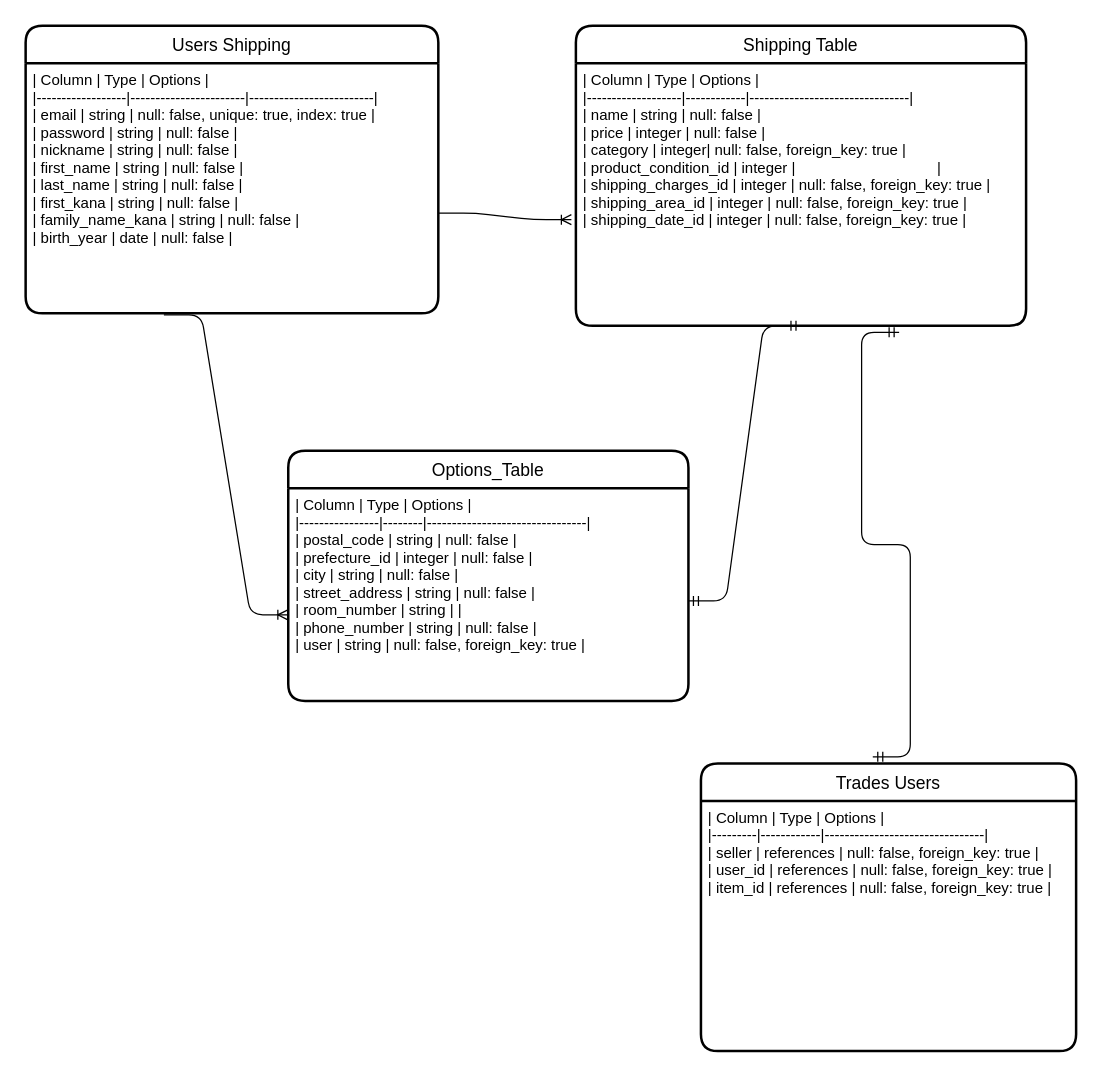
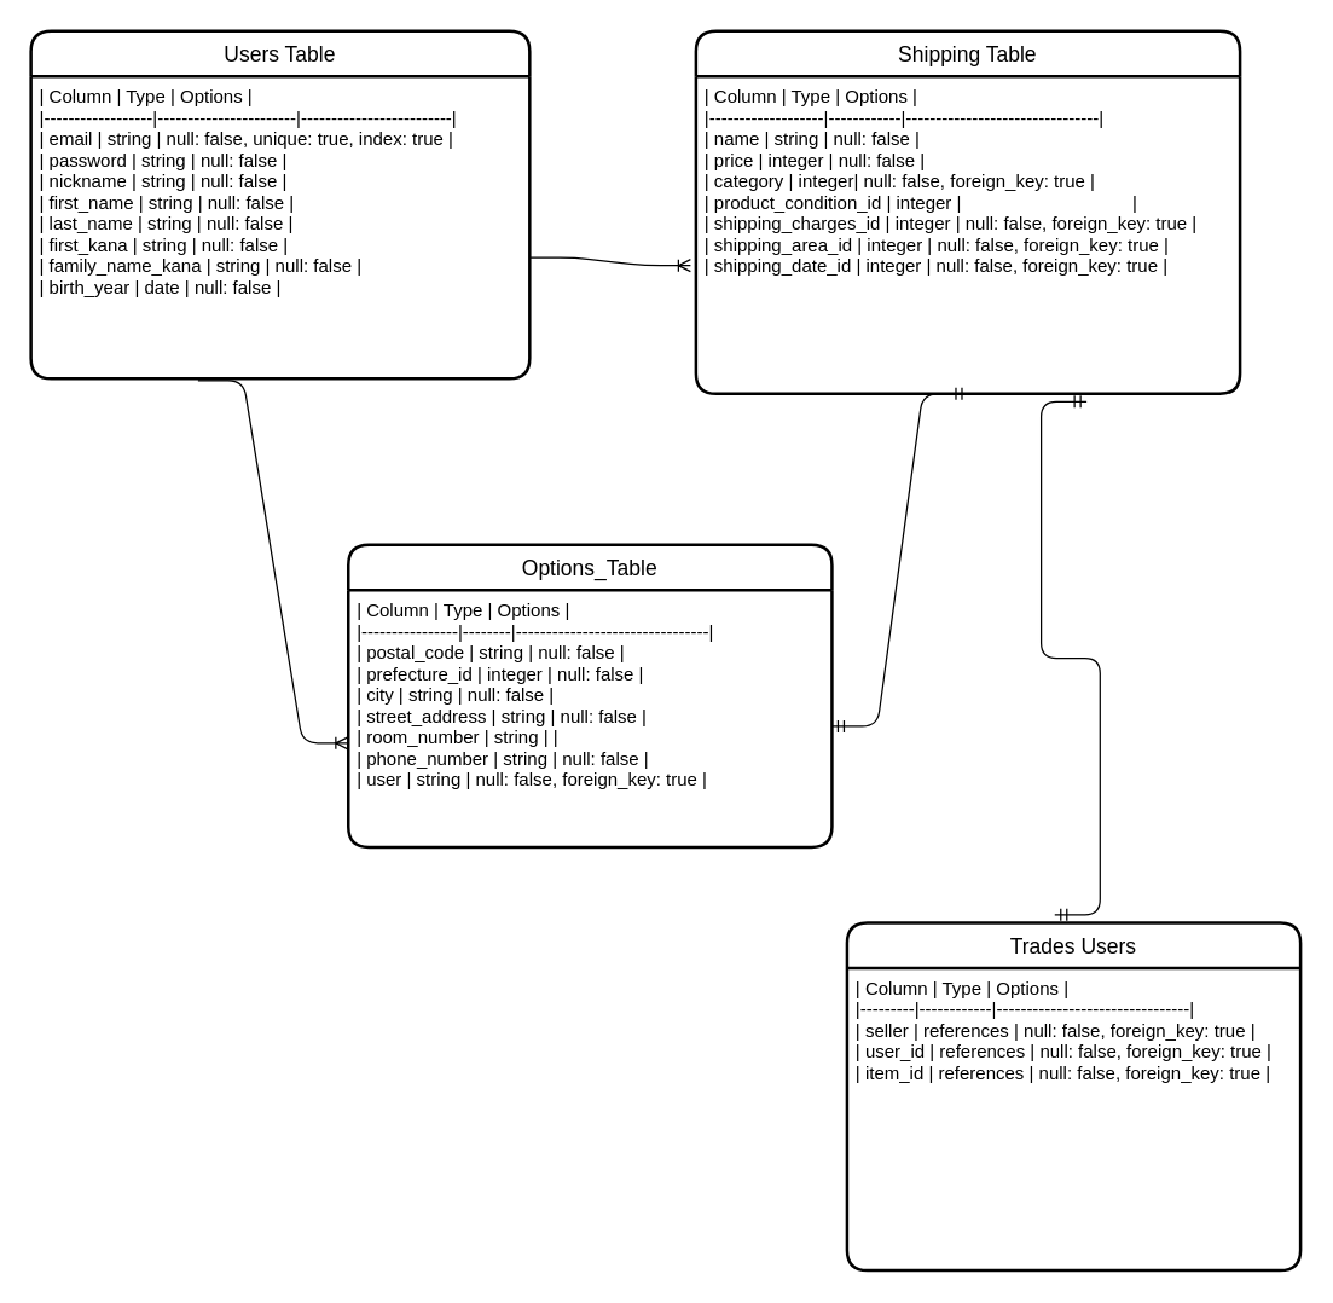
  <mxCell id="0" />
  <mxCell id="1" parent="0" />
- <mxCell id="2" value="Users Shipping" style="swimlane;childLayout=stackLayout;horizontal=1;startSize=30;horizontalStack=0;rounded=1;fontSize=14;fontStyle=0;strokeWidth=2;resizeParent=0;resizeLast=1;shadow=0;dashed=0;align=center;" vertex="1" parent="1"><mxGeometry y="20" width="330" height="230" as="geometry" x="20" /></mxCell>
+ <mxCell id="2" value="Users Table" style="swimlane;childLayout=stackLayout;horizontal=1;startSize=30;horizontalStack=0;rounded=1;fontSize=14;fontStyle=0;strokeWidth=2;resizeParent=0;resizeLast=1;shadow=0;dashed=0;align=center;" vertex="1" parent="1"><mxGeometry y="20" width="330" height="230" as="geometry" x="20" /></mxCell>
  <mxCell id="3" value="| Column           | Type                  | Options                                  |&#10;|------------------|-----------------------|-------------------------|&#10;| email            | string                | null: false, unique: true, index: true   |&#10;| password         | string                | null: false                              |&#10;| nickname         | string                | null: false                              |&#10;| first_name       | string                | null: false                              |&#10;| last_name        | string                | null: false                              |&#10;| first_kana       | string                | null: false                              |&#10;| family_name_kana | string                | null: false                              |&#10;| birth_year       | date                | null: false                              |" style="align=left;strokeColor=none;fillColor=none;spacingLeft=4;fontSize=12;verticalAlign=top;resizable=0;rotatable=0;part=1;" vertex="1" parent="2"><mxGeometry y="30" width="330" height="200" as="geometry" /></mxCell>
  <mxCell id="4" value="Shipping Table" style="swimlane;childLayout=stackLayout;horizontal=1;startSize=30;horizontalStack=0;rounded=1;fontSize=14;fontStyle=0;strokeWidth=2;resizeParent=0;resizeLast=1;shadow=0;dashed=0;align=center;" vertex="1" parent="1"><mxGeometry x="460" y="20" width="360" height="240" as="geometry" /></mxCell>
  <mxCell id="5" value="| Column            | Type       | Options                        |&#10;|-------------------|------------|--------------------------------|&#10;| name              | string     | null: false                    |&#10;| price             | integer    | null: false                    |&#10;| category          | integer| null: false, foreign_key: true |&#10;| product_condition_id | integer    |                                  |&#10;| shipping_charges_id | integer    | null: false, foreign_key: true |&#10;| shipping_area_id | integer    | null: false, foreign_key: true |&#10;| shipping_date_id | integer    | null: false, foreign_key: true |" style="align=left;strokeColor=none;fillColor=none;spacingLeft=4;fontSize=12;verticalAlign=top;resizable=0;rotatable=0;part=1;" vertex="1" parent="4"><mxGeometry y="30" width="360" height="210" as="geometry" /></mxCell>
  <mxCell id="6" value="Options_Table" style="swimlane;childLayout=stackLayout;horizontal=1;startSize=30;horizontalStack=0;rounded=1;fontSize=14;fontStyle=0;strokeWidth=2;resizeParent=0;resizeLast=1;shadow=0;dashed=0;align=center;" vertex="1" parent="1"><mxGeometry x="230" y="360" width="320" height="200" as="geometry" /></mxCell>
  <mxCell id="7" value="| Column         | Type   | Options                        |&#10;|----------------|--------|--------------------------------|&#10;| postal_code    | string | null: false                    |&#10;| prefecture_id | integer | null: false                    |&#10;| city           | string | null: false                    |&#10;| street_address | string | null: false                    |&#10;| room_number    | string |                                |&#10;| phone_number   | string | null: false                    |&#10;| user           | string | null: false, foreign_key: true |" style="align=left;strokeColor=none;fillColor=none;spacingLeft=4;fontSize=12;verticalAlign=top;resizable=0;rotatable=0;part=1;" vertex="1" parent="6"><mxGeometry y="30" width="320" height="170" as="geometry" /></mxCell>
  <mxCell id="8" value="" style="edgeStyle=entityRelationEdgeStyle;fontSize=12;html=1;endArrow=ERoneToMany;entryX=-0.01;entryY=0.596;entryDx=0;entryDy=0;entryPerimeter=0;" edge="1" parent="1" target="5"><mxGeometry width="100" height="100" relative="1" as="geometry"><mxPoint x="350" y="170" as="sourcePoint" /><mxPoint x="470" y="170" as="targetPoint" /></mxGeometry></mxCell>
  <mxCell id="9" value="" style="edgeStyle=entityRelationEdgeStyle;fontSize=12;html=1;endArrow=ERoneToMany;exitX=0.335;exitY=1.006;exitDx=0;exitDy=0;exitPerimeter=0;entryX=-0.001;entryY=0.595;entryDx=0;entryDy=0;entryPerimeter=0;" edge="1" parent="1" source="3" target="7"><mxGeometry width="100" height="100" relative="1" as="geometry"><mxPoint x="170" y="270" as="sourcePoint" /><mxPoint x="220" y="490" as="targetPoint" /></mxGeometry></mxCell>
  <mxCell id="10" value="" style="edgeStyle=entityRelationEdgeStyle;fontSize=12;html=1;endArrow=ERmandOne;startArrow=ERmandOne;entryX=0.5;entryY=1;entryDx=0;entryDy=0;" edge="1" parent="1" target="5"><mxGeometry width="100" height="100" relative="1" as="geometry"><mxPoint x="550" y="480" as="sourcePoint" /><mxPoint x="650" y="380" as="targetPoint" /></mxGeometry></mxCell>
  <mxCell id="11" value="Trades Users" style="swimlane;childLayout=stackLayout;horizontal=1;startSize=30;horizontalStack=0;rounded=1;fontSize=14;fontStyle=0;strokeWidth=2;resizeParent=0;resizeLast=1;shadow=0;dashed=0;align=center;" vertex="1" parent="1"><mxGeometry x="560" y="610" width="300" height="230" as="geometry" /></mxCell>
  <mxCell id="12" value="| Column  | Type       | Options                        |&#10;|---------|------------|--------------------------------|&#10;| seller  | references | null: false, foreign_key: true |&#10;| user_id | references | null: false, foreign_key: true |&#10;| item_id | references | null: false, foreign_key: true |" style="align=left;strokeColor=none;fillColor=none;spacingLeft=4;fontSize=12;verticalAlign=top;resizable=0;rotatable=0;part=1;" vertex="1" parent="11"><mxGeometry y="30" width="300" height="200" as="geometry" /></mxCell>
  <mxCell id="13" value="" style="edgeStyle=entityRelationEdgeStyle;fontSize=12;html=1;endArrow=ERmandOne;startArrow=ERmandOne;exitX=0.458;exitY=-0.023;exitDx=0;exitDy=0;exitPerimeter=0;entryX=0.718;entryY=1.025;entryDx=0;entryDy=0;entryPerimeter=0;" edge="1" parent="1" source="11" target="5"><mxGeometry width="100" height="100" relative="1" as="geometry"><mxPoint x="670" y="570" as="sourcePoint" /><mxPoint x="680" y="350" as="targetPoint" /></mxGeometry></mxCell>
